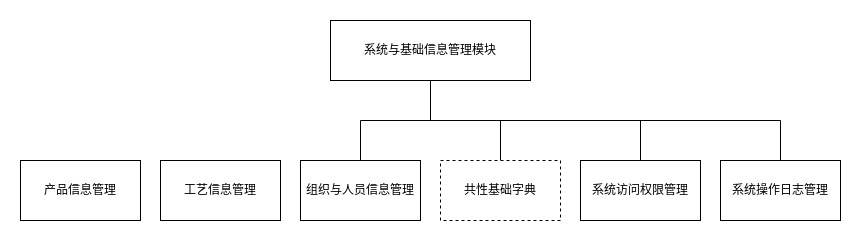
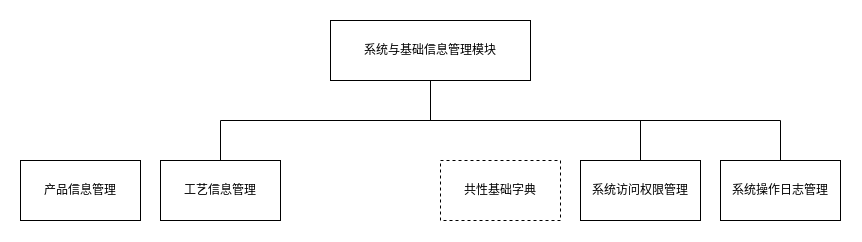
  <mxCell id="0" />
  <mxCell id="1" parent="0" />
- <mxCell id="2" style="edgeStyle=orthogonalEdgeStyle;rounded=0;orthogonalLoop=1;jettySize=auto;html=1;exitX=0.5;exitY=1;exitDx=0;exitDy=0;endArrow=none;endFill=0;" parent="1" source="6" target="10" edge="1"><mxGeometry relative="1" as="geometry" /></mxCell>
- <mxCell id="3" style="edgeStyle=orthogonalEdgeStyle;rounded=0;orthogonalLoop=1;jettySize=auto;html=1;exitX=0.5;exitY=1;exitDx=0;exitDy=0;endArrow=none;endFill=0;" parent="1" source="6" target="9" edge="1"><mxGeometry relative="1" as="geometry" /></mxCell>
+ <mxCell id="2" style="edgeStyle=orthogonalEdgeStyle;rounded=0;orthogonalLoop=1;jettySize=auto;html=1;exitX=0.5;exitY=1;exitDx=0;exitDy=0;endArrow=none;endFill=0;" parent="1" source="6" target="8" edge="1"><mxGeometry relative="1" as="geometry" /></mxCell>
  <mxCell id="4" style="edgeStyle=orthogonalEdgeStyle;rounded=0;orthogonalLoop=1;jettySize=auto;html=1;exitX=0.5;exitY=1;exitDx=0;exitDy=0;entryX=0.5;entryY=0;entryDx=0;entryDy=0;endArrow=none;endFill=0;" parent="1" source="6" target="11" edge="1"><mxGeometry relative="1" as="geometry" /></mxCell>
  <mxCell id="5" style="edgeStyle=orthogonalEdgeStyle;rounded=0;orthogonalLoop=1;jettySize=auto;html=1;exitX=0.5;exitY=1;exitDx=0;exitDy=0;entryX=0.5;entryY=0;entryDx=0;entryDy=0;endArrow=none;endFill=0;" parent="1" source="6" target="12" edge="1"><mxGeometry relative="1" as="geometry" /></mxCell>
  <mxCell id="6" value="系统与基础信息管理模块" style="rounded=0;whiteSpace=wrap;html=1;" parent="1" vertex="1"><mxGeometry x="330" y="20" width="200" height="60" as="geometry" /></mxCell>
  <mxCell id="7" value="产品信息管理" style="rounded=0;whiteSpace=wrap;html=1;" parent="1" vertex="1"><mxGeometry x="20" y="160" width="120" height="60" as="geometry" /></mxCell>
  <mxCell id="8" value="工艺信息管理" style="rounded=0;whiteSpace=wrap;html=1;" parent="1" vertex="1"><mxGeometry x="160" y="160" width="120" height="60" as="geometry" /></mxCell>
- <mxCell id="9" value="组织与人员信息管理" style="rounded=0;whiteSpace=wrap;html=1;" parent="1" vertex="1"><mxGeometry x="300" y="160" width="120" height="60" as="geometry" /></mxCell>
  <mxCell id="10" value="共性基础字典" style="rounded=0;whiteSpace=wrap;html=1;dashed=1;" parent="1" vertex="1"><mxGeometry x="440" y="160" width="120" height="60" as="geometry" /></mxCell>
  <mxCell id="11" value="系统访问权限管理" style="rounded=0;whiteSpace=wrap;html=1;" parent="1" vertex="1"><mxGeometry x="580" y="160" width="120" height="60" as="geometry" /></mxCell>
  <mxCell id="12" value="系统操作日志管理" style="rounded=0;whiteSpace=wrap;html=1;" parent="1" vertex="1"><mxGeometry x="720" y="160" width="120" height="60" as="geometry" /></mxCell>
